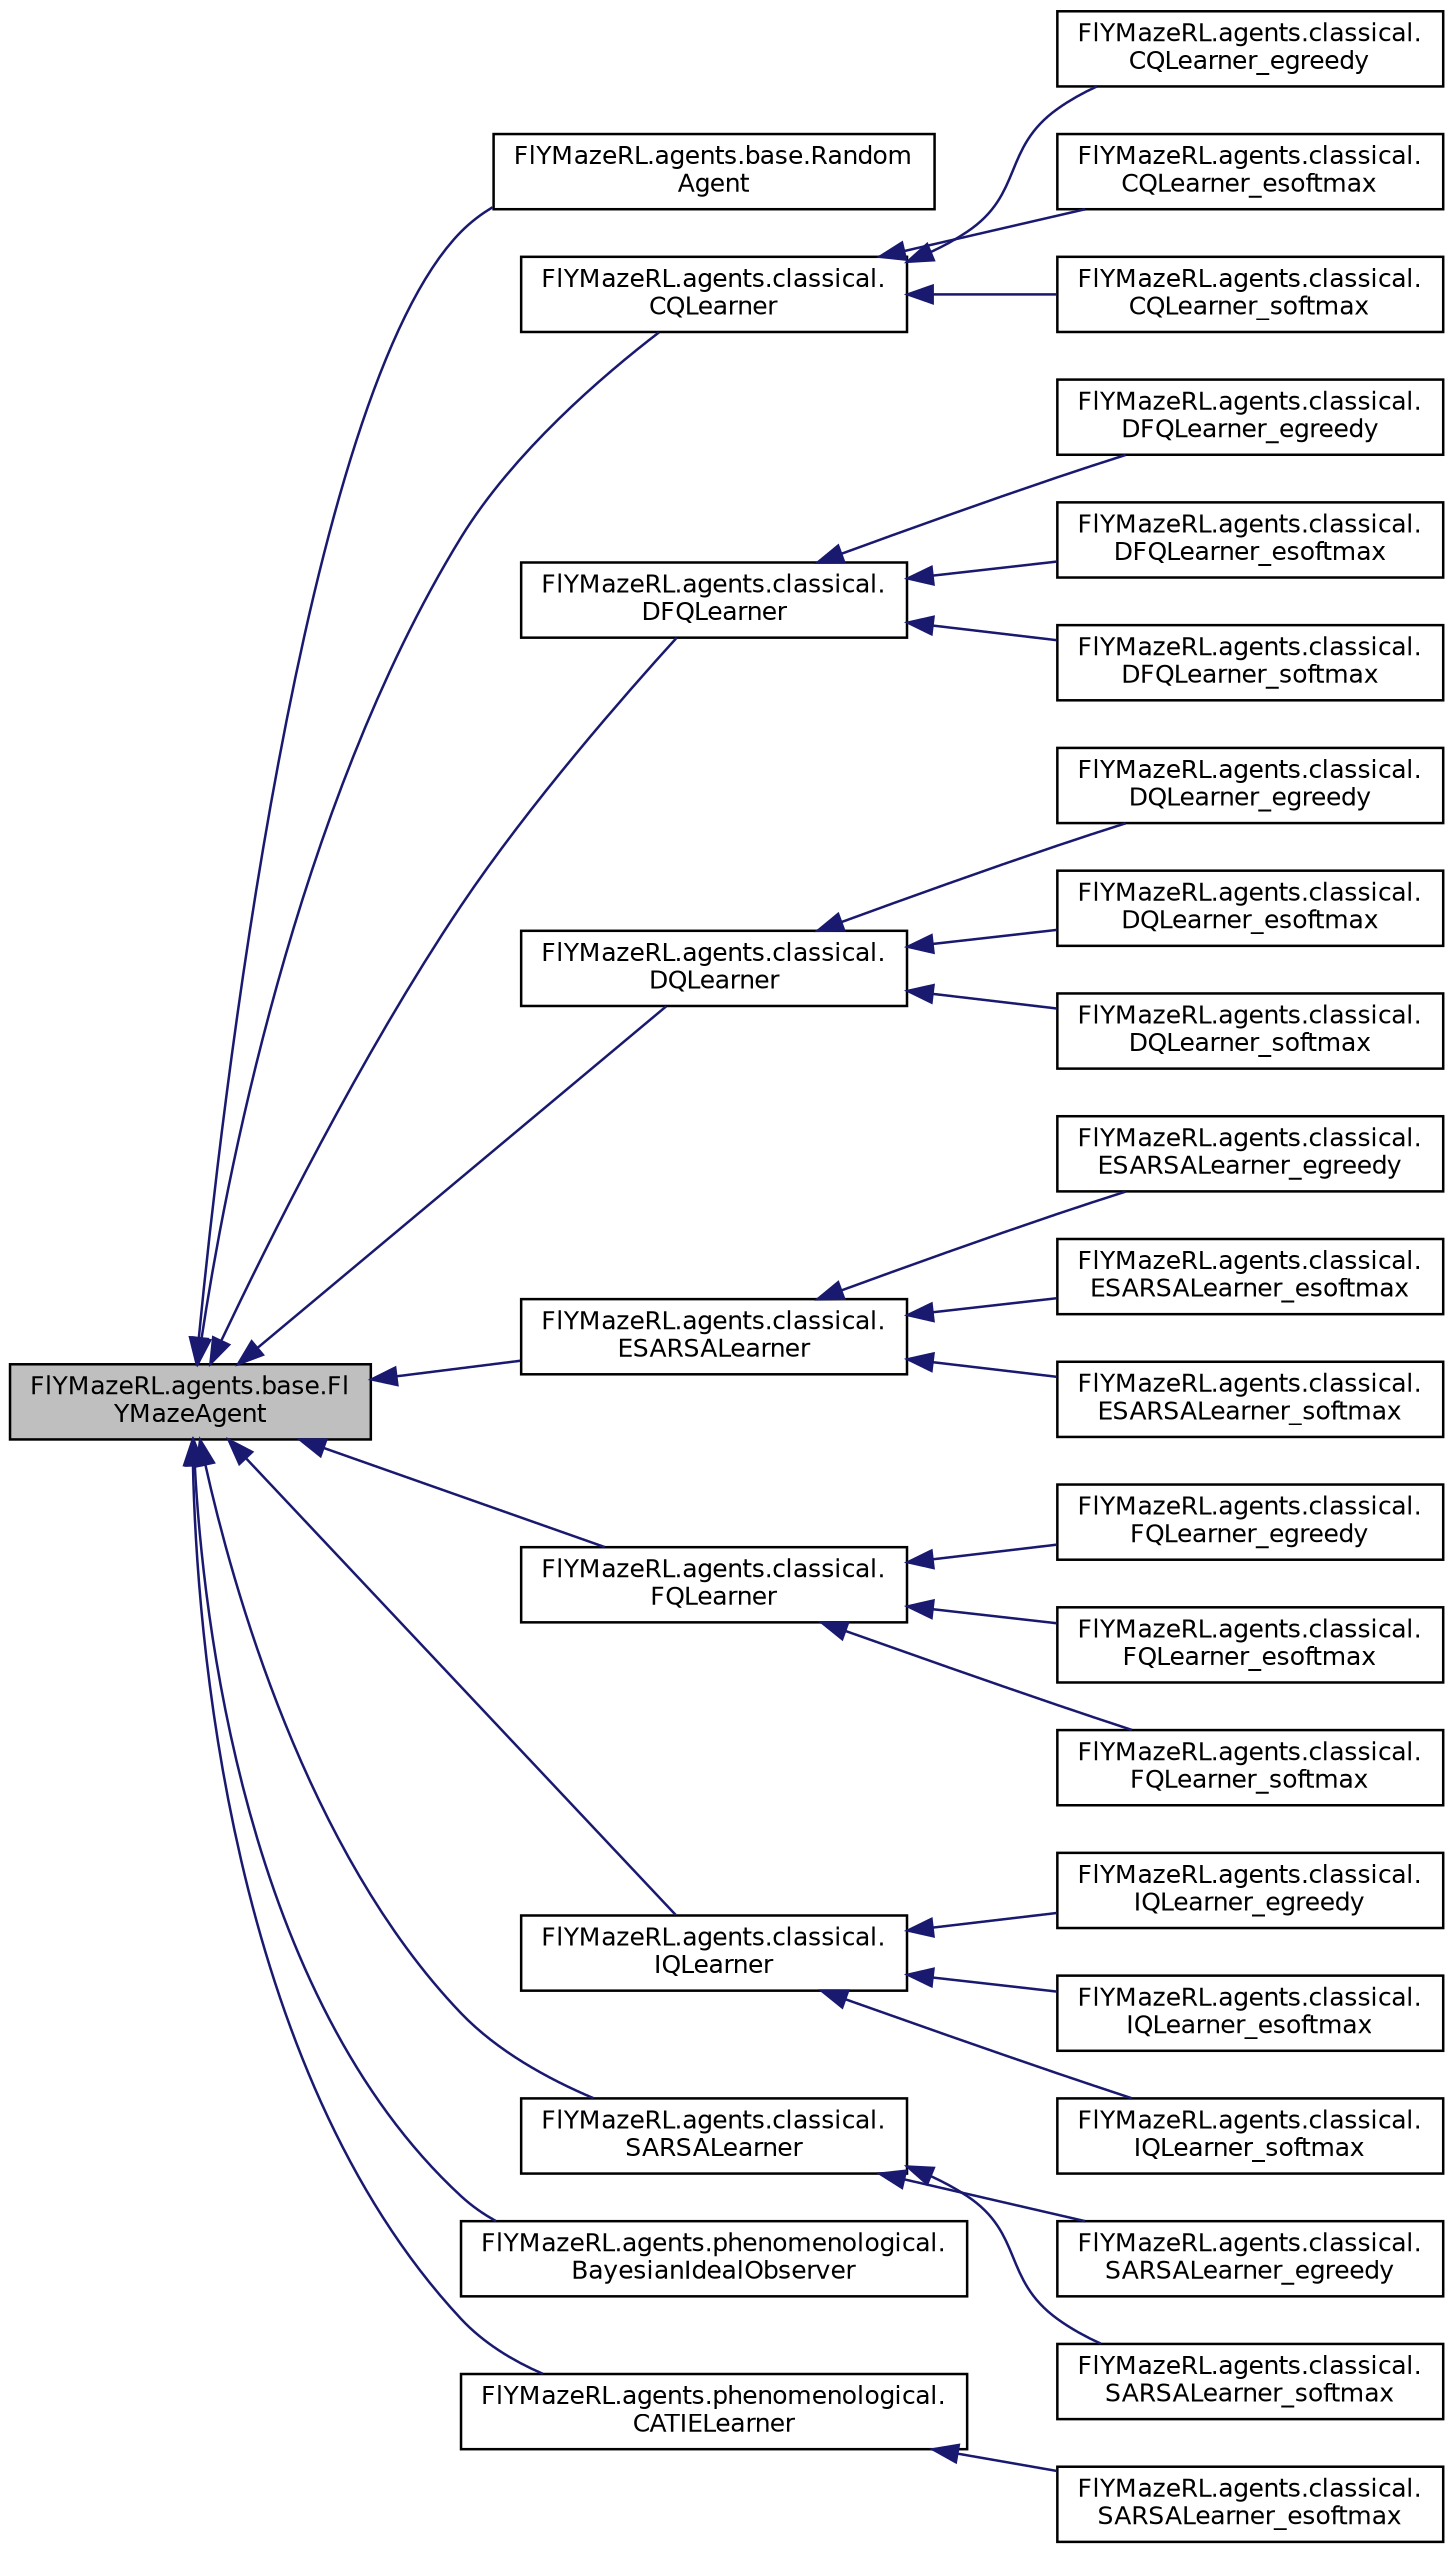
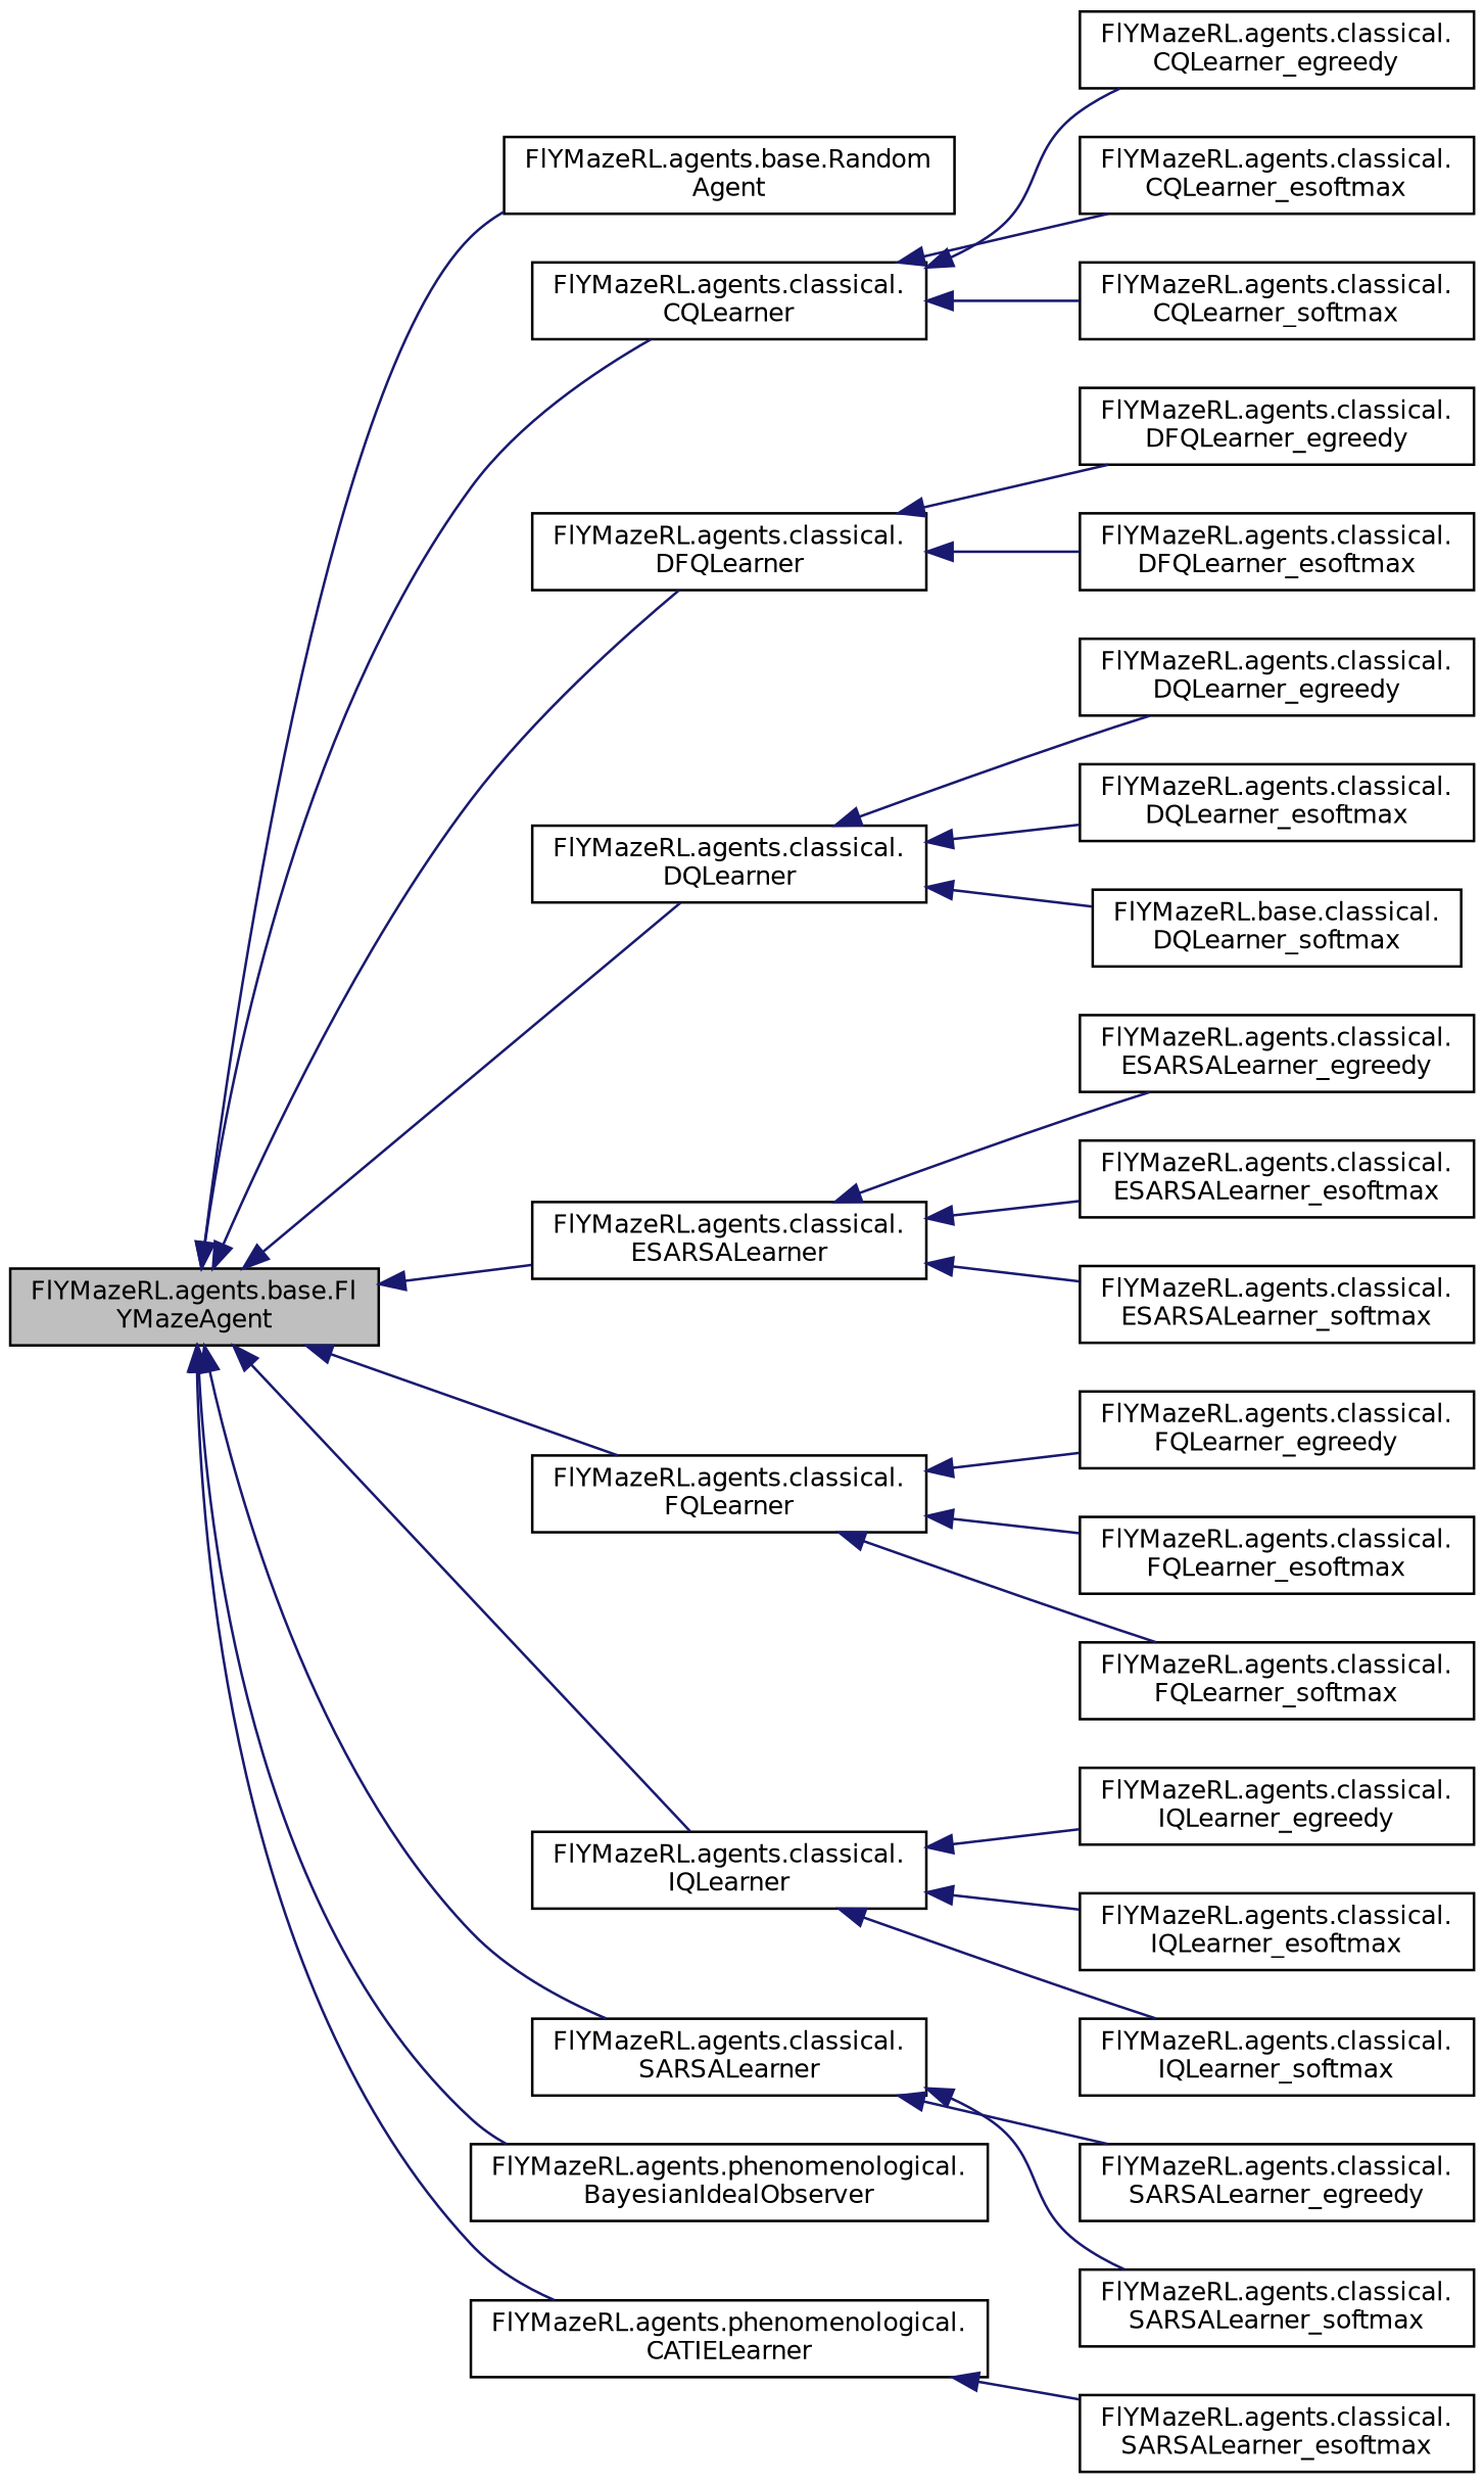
  digraph {
    rankdir=LR
    node [color=black fillcolor=white fontname=Helvetica fontsize=10 shape=record style=filled]
    edge [color=midnightblue dir=back fontname=Helvetica fontsize=10 labelfontname=Helvetica labelfontsize=10 style=solid]
    n1 [fillcolor=grey75 fontcolor=black height=0.2 label="FlYMazeRL.agents.base.Fl\lYMazeAgent" width=0.4]
    n2 [height=0.2 label="FlYMazeRL.agents.base.Random\lAgent" width=0.4]
    n3 [height=0.2 label="FlYMazeRL.agents.classical.\lCQLearner" width=0.4]
    n4 [height=0.2 label="FlYMazeRL.agents.classical.\lDFQLearner" width=0.4]
    n5 [height=0.2 label="FlYMazeRL.agents.classical.\lDQLearner" width=0.4]
    n6 [height=0.2 label="FlYMazeRL.agents.classical.\lESARSALearner" width=0.4]
    n7 [height=0.2 label="FlYMazeRL.agents.classical.\lFQLearner" width=0.4]
    n8 [height=0.2 label="FlYMazeRL.agents.classical.\lIQLearner" width=0.4]
    n9 [height=0.2 label="FlYMazeRL.agents.classical.\lSARSALearner" width=0.4]
    n10 [height=0.2 label="FlYMazeRL.agents.phenomenological.\lBayesianIdealObserver" width=0.4]
    n11 [height=0.2 label="FlYMazeRL.agents.phenomenological.\lCATIELearner" width=0.4]
    n12 [height=0.2 label="FlYMazeRL.agents.classical.\lCQLearner_egreedy" width=0.4]
    n13 [height=0.2 label="FlYMazeRL.agents.classical.\lCQLearner_esoftmax" width=0.4]
    n14 [height=0.2 label="FlYMazeRL.agents.classical.\lCQLearner_softmax" width=0.4]
    n15 [height=0.2 label="FlYMazeRL.agents.classical.\lDFQLearner_egreedy" width=0.4]
    n16 [height=0.2 label="FlYMazeRL.agents.classical.\lDFQLearner_esoftmax" width=0.4]
-   n17 [height=0.2 label="FlYMazeRL.agents.classical.\lDFQLearner_softmax" width=0.4]
    n18 [height=0.2 label="FlYMazeRL.agents.classical.\lDQLearner_egreedy" width=0.4]
    n19 [height=0.2 label="FlYMazeRL.agents.classical.\lDQLearner_esoftmax" width=0.4]
-   n20 [height=0.2 label="FlYMazeRL.agents.classical.\lDQLearner_softmax" width=0.4]
+   n20 [height=0.2 label="FlYMazeRL.base.classical.\lDQLearner_softmax" width=0.4]
    n21 [height=0.2 label="FlYMazeRL.agents.classical.\lESARSALearner_egreedy" width=0.4]
    n22 [height=0.2 label="FlYMazeRL.agents.classical.\lESARSALearner_esoftmax" width=0.4]
    n23 [height=0.2 label="FlYMazeRL.agents.classical.\lESARSALearner_softmax" width=0.4]
    n24 [height=0.2 label="FlYMazeRL.agents.classical.\lFQLearner_egreedy" width=0.4]
    n25 [height=0.2 label="FlYMazeRL.agents.classical.\lFQLearner_esoftmax" width=0.4]
    n26 [height=0.2 label="FlYMazeRL.agents.classical.\lFQLearner_softmax" width=0.4]
    n27 [height=0.2 label="FlYMazeRL.agents.classical.\lIQLearner_egreedy" width=0.4]
    n28 [height=0.2 label="FlYMazeRL.agents.classical.\lIQLearner_esoftmax" width=0.4]
    n29 [height=0.2 label="FlYMazeRL.agents.classical.\lIQLearner_softmax" width=0.4]
    n30 [height=0.2 label="FlYMazeRL.agents.classical.\lSARSALearner_egreedy" width=0.4]
    n31 [height=0.2 label="FlYMazeRL.agents.classical.\lSARSALearner_softmax" width=0.4]
    n32 [height=0.2 label="FlYMazeRL.agents.classical.\lSARSALearner_esoftmax" width=0.4]
    n1 -> n2
    n1 -> n3
    n1 -> n4
    n1 -> n5
    n1 -> n6
    n1 -> n7
    n1 -> n8
    n1 -> n9
    n1 -> n10
    n1 -> n11
    n3 -> n12
    n3 -> n13
    n3 -> n14
    n4 -> n15
    n4 -> n16
-   n4 -> n17
    n5 -> n18
    n5 -> n19
    n5 -> n20
    n6 -> n21
    n6 -> n22
    n6 -> n23
    n7 -> n24
    n7 -> n25
    n7 -> n26
    n8 -> n27
    n8 -> n28
    n8 -> n29
    n9 -> n30
    n9 -> n31
    n11 -> n32
  }
